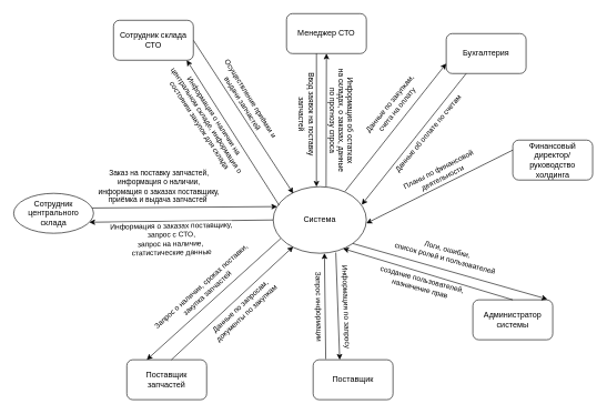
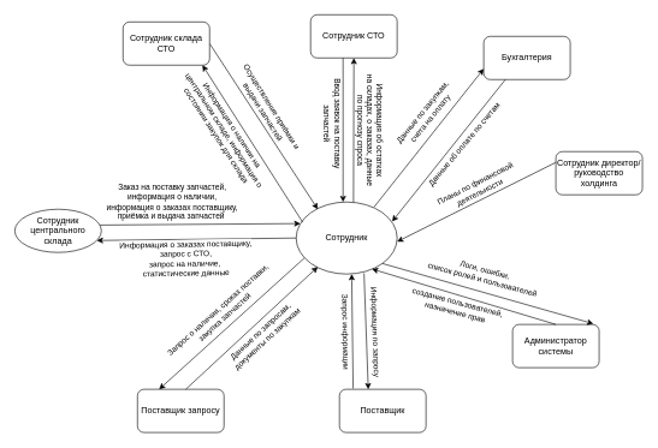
  <mxCell id="0" />
  <mxCell id="1" parent="0" />
- <mxCell id="2" value="Система" style="ellipse;whiteSpace=wrap;html=1;" parent="1" vertex="1"><mxGeometry x="410" y="280" width="140" height="100" as="geometry" /></mxCell>
+ <mxCell id="2" value="Сотрудник" style="ellipse;whiteSpace=wrap;html=1;" parent="1" vertex="1"><mxGeometry x="410" y="280" width="140" height="100" as="geometry" /></mxCell>
  <mxCell id="3" value="Сотрудник центрального склада" style="ellipse;whiteSpace=wrap;html=1;" parent="1" vertex="1"><mxGeometry x="20" y="290" width="120" height="60" as="geometry" /></mxCell>
  <mxCell id="4" style="rounded=0;orthogonalLoop=1;jettySize=auto;html=1;" parent="1" edge="1"><mxGeometry relative="1" as="geometry"><mxPoint x="290" y="60" as="sourcePoint" /><mxPoint x="440" y="290" as="targetPoint" /></mxGeometry></mxCell>
  <mxCell id="5" value="Осуществление приёмки и&lt;br&gt;выдачи запчастей" style="edgeLabel;html=1;align=center;verticalAlign=middle;resizable=0;points=[];rotation=58;" parent="4" vertex="1" connectable="0"><mxGeometry x="-0.05" y="-1" relative="1" as="geometry"><mxPoint x="10" y="-19" as="offset" /></mxGeometry></mxCell>
  <mxCell id="6" value="Сотрудник склада СТО" style="rounded=1;whiteSpace=wrap;html=1;" parent="1" vertex="1"><mxGeometry x="170" y="30" width="120" height="60" as="geometry" /></mxCell>
  <mxCell id="7" style="edgeStyle=orthogonalEdgeStyle;rounded=0;orthogonalLoop=1;jettySize=auto;html=1;" parent="1" edge="1"><mxGeometry relative="1" as="geometry"><mxPoint x="475" y="77.94" as="sourcePoint" /><mxPoint x="475" y="280.003" as="targetPoint" /><Array as="points"><mxPoint x="475.9" y="237.94" /><mxPoint x="475.9" y="237.94" /></Array></mxGeometry></mxCell>
  <mxCell id="8" value="Ввод заявок на поставку&lt;br&gt;запчастей" style="edgeLabel;html=1;align=center;verticalAlign=middle;resizable=0;points=[];rotation=90;" parent="7" vertex="1" connectable="0"><mxGeometry x="-0.109" y="1" relative="1" as="geometry"><mxPoint x="-16" y="2" as="offset" /></mxGeometry></mxCell>
- <mxCell id="9" value="Менеджер СТО" style="rounded=1;whiteSpace=wrap;html=1;" parent="1" vertex="1"><mxGeometry x="430" y="20" width="120" height="60" as="geometry" /></mxCell>
+ <mxCell id="9" value="Сотрудник СТО" style="rounded=1;whiteSpace=wrap;html=1;" parent="1" vertex="1"><mxGeometry x="430" y="20" width="120" height="60" as="geometry" /></mxCell>
  <mxCell id="10" value="Бухгалтерия" style="rounded=1;whiteSpace=wrap;html=1;" parent="1" vertex="1"><mxGeometry x="670" y="50" width="120" height="60" as="geometry" /></mxCell>
- <mxCell id="11" value="Финансовый директор/руководство холдинга" style="rounded=1;whiteSpace=wrap;html=1;" parent="1" vertex="1"><mxGeometry x="770" y="210" width="120" height="60" as="geometry" /></mxCell>
+ <mxCell id="11" value="Сотрудник директор/руководство холдинга" style="rounded=1;whiteSpace=wrap;html=1;" parent="1" vertex="1"><mxGeometry x="770" y="210" width="120" height="60" as="geometry" /></mxCell>
  <mxCell id="12" value="Администратор системы" style="rounded=1;whiteSpace=wrap;html=1;" parent="1" vertex="1"><mxGeometry x="710" y="450" width="120" height="60" as="geometry" /></mxCell>
- <mxCell id="13" value="Поставщик запчастей" style="rounded=1;whiteSpace=wrap;html=1;" parent="1" vertex="1"><mxGeometry x="190" y="540" width="120" height="60" as="geometry" /></mxCell>
+ <mxCell id="13" value="Поставщик запросу" style="rounded=1;whiteSpace=wrap;html=1;" parent="1" vertex="1"><mxGeometry x="190" y="540" width="120" height="60" as="geometry" /></mxCell>
  <mxCell id="14" value="" style="endArrow=classic;html=1;rounded=0;entryX=0.5;entryY=1;entryDx=0;entryDy=0;" parent="1" target="9" edge="1"><mxGeometry width="50" height="50" relative="1" as="geometry"><mxPoint x="489.5" y="280" as="sourcePoint" /><mxPoint x="489.52" y="90" as="targetPoint" /></mxGeometry></mxCell>
  <mxCell id="15" value="Информация об остатках &lt;br style=&quot;font-size: 11px;&quot;&gt;на складах, о заказах, данные &lt;br style=&quot;font-size: 11px;&quot;&gt;по прогнозу спроса" style="edgeLabel;html=1;align=center;verticalAlign=middle;resizable=0;points=[];rotation=90;fontFamily=Helvetica;fontSize=11;fontStyle=0" parent="14" vertex="1" connectable="0"><mxGeometry x="0.086" y="2" relative="1" as="geometry"><mxPoint x="25" y="9" as="offset" /></mxGeometry></mxCell>
  <mxCell id="16" value="" style="endArrow=classic;html=1;rounded=0;entryX=0.917;entryY=1;entryDx=0;entryDy=0;entryPerimeter=0;exitX=0.064;exitY=0.28;exitDx=0;exitDy=0;exitPerimeter=0;" parent="1" source="2" target="6" edge="1"><mxGeometry width="50" height="50" relative="1" as="geometry"><mxPoint x="620" y="370" as="sourcePoint" /><mxPoint x="670" y="320" as="targetPoint" /></mxGeometry></mxCell>
  <mxCell id="17" value="Информация о наличии на &lt;br&gt;центральном складе, информация о &lt;br&gt;состоянии закупок для склада" style="edgeLabel;html=1;align=center;verticalAlign=middle;resizable=0;points=[];rotation=57;" parent="16" vertex="1" connectable="0"><mxGeometry x="0.12" relative="1" as="geometry"><mxPoint x="-31" y="-6" as="offset" /></mxGeometry></mxCell>
  <mxCell id="18" value="" style="endArrow=classic;html=1;rounded=0;exitX=0.983;exitY=0.367;exitDx=0;exitDy=0;exitPerimeter=0;entryX=0.042;entryY=0.299;entryDx=0;entryDy=0;entryPerimeter=0;" parent="1" source="3" target="2" edge="1"><mxGeometry width="50" height="50" relative="1" as="geometry"><mxPoint x="620" y="370" as="sourcePoint" /><mxPoint x="410" y="310" as="targetPoint" /></mxGeometry></mxCell>
  <mxCell id="19" value="Заказ на поставку запчастей,&lt;br&gt;информация о наличии,&lt;br&gt;информация о заказах поставщику,&lt;br&gt;приёмка и выдача запчастей&amp;nbsp;" style="edgeLabel;html=1;align=center;verticalAlign=middle;resizable=0;points=[];rotation=0;" parent="18" vertex="1" connectable="0"><mxGeometry x="-0.017" relative="1" as="geometry"><mxPoint x="-37" y="-31" as="offset" /></mxGeometry></mxCell>
  <mxCell id="20" value="" style="endArrow=classic;html=1;rounded=0;entryX=1;entryY=0.75;entryDx=0;entryDy=0;exitX=0;exitY=0.5;exitDx=0;exitDy=0;" parent="1" source="2" target="3" edge="1"><mxGeometry width="50" height="50" relative="1" as="geometry"><mxPoint x="620" y="370" as="sourcePoint" /><mxPoint x="670" y="320" as="targetPoint" /></mxGeometry></mxCell>
  <mxCell id="21" value="Информация о заказах поставщику,&lt;br&gt;запрос с СТО,&lt;br&gt;запрос на наличие,&amp;nbsp;&lt;br&gt;статистические данные" style="edgeLabel;html=1;align=center;verticalAlign=middle;resizable=0;points=[];rotation=359;" parent="20" vertex="1" connectable="0"><mxGeometry x="0.148" y="2" relative="1" as="geometry"><mxPoint x="5" y="25" as="offset" /></mxGeometry></mxCell>
  <mxCell id="22" value="" style="endArrow=classic;html=1;rounded=0;exitX=0.079;exitY=0.78;exitDx=0;exitDy=0;exitPerimeter=0;entryX=0.25;entryY=0;entryDx=0;entryDy=0;" parent="1" source="2" target="13" edge="1"><mxGeometry width="50" height="50" relative="1" as="geometry"><mxPoint x="620" y="370" as="sourcePoint" /><mxPoint x="670" y="320" as="targetPoint" /></mxGeometry></mxCell>
  <mxCell id="23" value="Запрос о наличии, сроках поставки,&lt;br&gt;закупка запчастей" style="edgeLabel;html=1;align=center;verticalAlign=middle;resizable=0;points=[];rotation=318;" parent="22" vertex="1" connectable="0"><mxGeometry x="0.014" relative="1" as="geometry"><mxPoint x="-14" y="-15" as="offset" /></mxGeometry></mxCell>
  <mxCell id="24" value="" style="endArrow=classic;html=1;rounded=0;exitX=0.558;exitY=0;exitDx=0;exitDy=0;exitPerimeter=0;" parent="1" source="13" edge="1"><mxGeometry width="50" height="50" relative="1" as="geometry"><mxPoint x="390" y="420" as="sourcePoint" /><mxPoint x="440" y="370" as="targetPoint" /></mxGeometry></mxCell>
  <mxCell id="25" value="Данные по запросам, &lt;br&gt;документы по закупкам" style="edgeLabel;html=1;align=center;verticalAlign=middle;resizable=0;points=[];rotation=317;" parent="24" vertex="1" connectable="0"><mxGeometry x="0.04" y="-2" relative="1" as="geometry"><mxPoint x="11" y="12" as="offset" /></mxGeometry></mxCell>
  <mxCell id="26" value="" style="endArrow=classic;html=1;rounded=0;exitX=0.771;exitY=0.07;exitDx=0;exitDy=0;exitPerimeter=0;entryX=0;entryY=0.75;entryDx=0;entryDy=0;" parent="1" source="2" target="10" edge="1"><mxGeometry width="50" height="50" relative="1" as="geometry"><mxPoint x="620" y="370" as="sourcePoint" /><mxPoint x="670" y="320" as="targetPoint" /></mxGeometry></mxCell>
  <mxCell id="27" value="Данные по закупкам, &lt;br&gt;счета на оплату" style="edgeLabel;html=1;align=center;verticalAlign=middle;resizable=0;points=[];rotation=309;" parent="26" vertex="1" connectable="0"><mxGeometry x="-0.216" y="2" relative="1" as="geometry"><mxPoint x="14" y="-50" as="offset" /></mxGeometry></mxCell>
  <mxCell id="28" value="" style="endArrow=classic;html=1;rounded=0;exitX=0.25;exitY=1;exitDx=0;exitDy=0;entryX=0.95;entryY=0.27;entryDx=0;entryDy=0;entryPerimeter=0;" parent="1" source="10" target="2" edge="1"><mxGeometry width="50" height="50" relative="1" as="geometry"><mxPoint x="620" y="370" as="sourcePoint" /><mxPoint x="540" y="310" as="targetPoint" /></mxGeometry></mxCell>
  <mxCell id="29" value="Данные об оплате по счетам" style="edgeLabel;html=1;align=center;verticalAlign=middle;resizable=0;points=[];rotation=310;" parent="28" vertex="1" connectable="0"><mxGeometry x="0.336" relative="1" as="geometry"><mxPoint x="47" y="-41" as="offset" /></mxGeometry></mxCell>
  <mxCell id="30" value="" style="endArrow=classic;html=1;rounded=0;exitX=0;exitY=0.25;exitDx=0;exitDy=0;" parent="1" source="11" edge="1"><mxGeometry width="50" height="50" relative="1" as="geometry"><mxPoint x="620" y="370" as="sourcePoint" /><mxPoint x="550" y="335" as="targetPoint" /></mxGeometry></mxCell>
  <mxCell id="31" value="Планы по финансовой &lt;br&gt;деятельности" style="edgeLabel;html=1;align=center;verticalAlign=middle;resizable=0;points=[];rotation=333;" parent="30" vertex="1" connectable="0"><mxGeometry x="0.35" y="-1" relative="1" as="geometry"><mxPoint x="39" y="-38" as="offset" /></mxGeometry></mxCell>
  <mxCell id="32" value="" style="endArrow=classic;html=1;rounded=0;entryX=0.933;entryY=-0.017;entryDx=0;entryDy=0;entryPerimeter=0;exitX=1;exitY=1;exitDx=0;exitDy=0;" parent="1" source="2" target="12" edge="1"><mxGeometry width="50" height="50" relative="1" as="geometry"><mxPoint x="620" y="370" as="sourcePoint" /><mxPoint x="670" y="320" as="targetPoint" /></mxGeometry></mxCell>
  <mxCell id="33" value="Логи, ошибки,&lt;br&gt;список ролей и пользователей" style="edgeLabel;html=1;align=center;verticalAlign=middle;resizable=0;points=[];rotation=15;" parent="32" vertex="1" connectable="0"><mxGeometry x="0.064" y="1" relative="1" as="geometry"><mxPoint x="-16" y="-29" as="offset" /></mxGeometry></mxCell>
  <mxCell id="34" value="" style="endArrow=classic;html=1;rounded=0;exitX=0.5;exitY=0;exitDx=0;exitDy=0;entryX=0.75;entryY=0.93;entryDx=0;entryDy=0;entryPerimeter=0;" parent="1" source="12" target="2" edge="1"><mxGeometry width="50" height="50" relative="1" as="geometry"><mxPoint x="620" y="370" as="sourcePoint" /><mxPoint x="490" y="370" as="targetPoint" /></mxGeometry></mxCell>
  <mxCell id="35" value="создание пользователей,&lt;br&gt;назначение прав" style="edgeLabel;html=1;align=center;verticalAlign=middle;resizable=0;points=[];rotation=15;" parent="34" vertex="1" connectable="0"><mxGeometry x="0.251" y="2" relative="1" as="geometry"><mxPoint x="22" y="22" as="offset" /></mxGeometry></mxCell>
  <mxCell id="36" value="Поставщик" style="rounded=1;whiteSpace=wrap;html=1;" vertex="1" parent="1"><mxGeometry x="470" y="540" width="120" height="60" as="geometry" /></mxCell>
  <mxCell id="37" value="" style="endArrow=classic;html=1;rounded=0;exitX=0.158;exitY=-0.017;exitDx=0;exitDy=0;exitPerimeter=0;entryX=0.55;entryY=1;entryDx=0;entryDy=0;entryPerimeter=0;" edge="1" parent="1" source="36" target="2"><mxGeometry width="50" height="50" relative="1" as="geometry"><mxPoint x="520" y="360" as="sourcePoint" /><mxPoint x="490" y="380" as="targetPoint" /></mxGeometry></mxCell>
  <mxCell id="38" value="Запрос информации" style="edgeLabel;html=1;align=center;verticalAlign=middle;resizable=0;points=[];rotation=89;" vertex="1" connectable="0" parent="37"><mxGeometry x="0.032" y="1" relative="1" as="geometry"><mxPoint x="-7" y="3" as="offset" /></mxGeometry></mxCell>
  <mxCell id="39" value="" style="endArrow=classic;html=1;rounded=0;exitX=0.672;exitY=0.989;exitDx=0;exitDy=0;exitPerimeter=0;entryX=0.333;entryY=0.167;entryDx=0;entryDy=0;entryPerimeter=0;" edge="1" parent="1" source="2"><mxGeometry width="50" height="50" relative="1" as="geometry"><mxPoint x="503.94" y="371.98" as="sourcePoint" /><mxPoint x="509.96" y="540" as="targetPoint" /></mxGeometry></mxCell>
  <mxCell id="40" value="Информация по запросу" style="edgeLabel;html=1;align=center;verticalAlign=middle;resizable=0;points=[];rotation=88;" vertex="1" connectable="0" parent="39"><mxGeometry x="-0.178" y="3" relative="1" as="geometry"><mxPoint x="11" y="15" as="offset" /></mxGeometry></mxCell>
